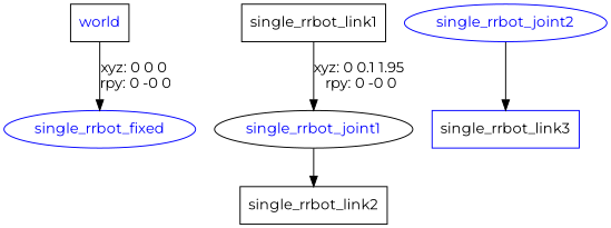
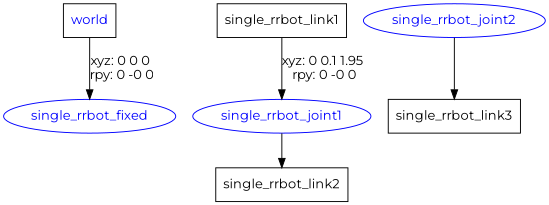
  digraph {
    fontname=Montserrat
    node [fontcolor=blue fontname=Montserrat shape=box]
    edge [fontname=Montserrat]
    n1 [label=world]
    single_rrbot_fixed [color=blue shape=ellipse]
    n3 [label=single_rrbot_link1 fontcolor=""]
-   single_rrbot_joint1 [color=black shape=ellipse]
+   single_rrbot_joint1 [color=blue shape=ellipse]
    n5 [label=single_rrbot_link2 fontcolor=""]
    single_rrbot_joint2 [color=blue shape=ellipse]
-   n7 [label=single_rrbot_link3 color=blue fontcolor=""]
+   n7 [label=single_rrbot_link3 fontcolor=""]
    n1 -> single_rrbot_fixed [label="xyz: 0 0 0 \nrpy: 0 -0 0"]
    n3 -> single_rrbot_joint1 [label="xyz: 0 0.1 1.95 \nrpy: 0 -0 0"]
    single_rrbot_joint1 -> n5
    single_rrbot_joint2 -> n7
  }
